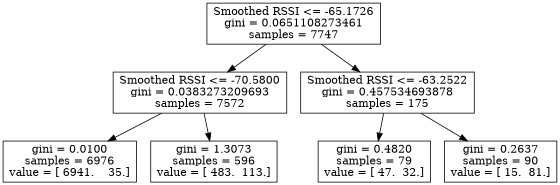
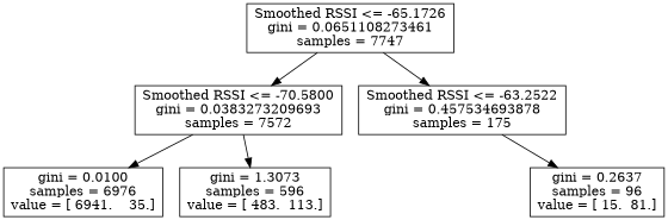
  digraph {
    node [shape=box]
    n1 [label="Smoothed RSSI <= -65.1726\ngini = 0.0651108273461\nsamples = 7747"]
    n2 [label="Smoothed RSSI <= -70.5800\ngini = 0.0383273209693\nsamples = 7572"]
    n3 [label="Smoothed RSSI <= -63.2522\ngini = 0.457534693878\nsamples = 175"]
    n4 [label="gini = 0.0100\nsamples = 6976\nvalue = [ 6941.    35.]"]
    n5 [label="gini = 1.3073\nsamples = 596\nvalue = [ 483.  113.]"]
-   n6 [label="gini = 0.4820\nsamples = 79\nvalue = [ 47.  32.]"]
-   n7 [label="gini = 0.2637\nsamples = 90\nvalue = [ 15.  81.]"]
+   n7 [label="gini = 0.2637\nsamples = 96\nvalue = [ 15.  81.]"]
    n1 -> n2
    n1 -> n3
    n2 -> n4
    n2 -> n5
-   n3 -> n6
    n3 -> n7
  }
